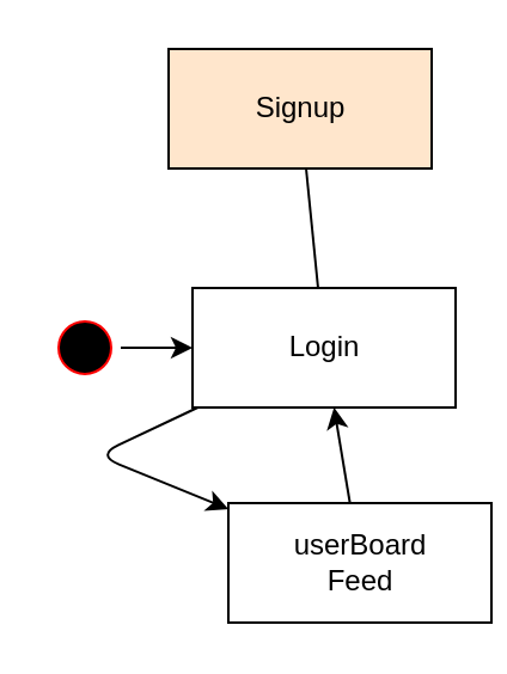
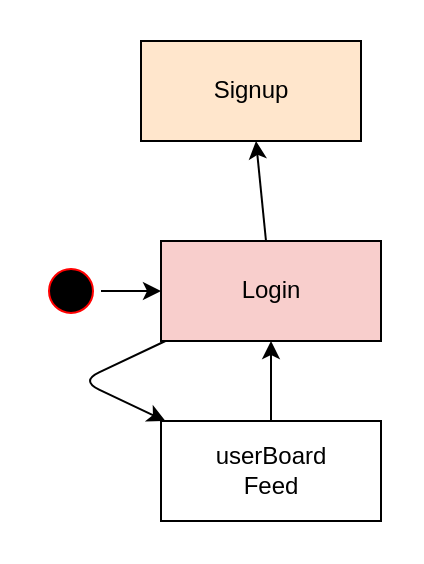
  <mxCell id="0" />
  <mxCell id="1" parent="0" />
  <mxCell id="2" style="edgeStyle=none;html=1;" edge="1" parent="1" source="3"><mxGeometry relative="1" as="geometry"><mxPoint x="80" y="145" as="targetPoint" /></mxGeometry></mxCell>
  <mxCell id="3" value="" style="ellipse;html=1;shape=startState;fillColor=#000000;strokeColor=#ff0000;" vertex="1" parent="1"><mxGeometry x="20" y="130" width="30" height="30" as="geometry" /></mxCell>
- <mxCell id="4" value="" style="edgeStyle=none;html=1;endArrow=none;" edge="1" parent="1" source="6" target="9"><mxGeometry relative="1" as="geometry" /></mxCell>
+ <mxCell id="4" value="" style="edgeStyle=none;html=1;" edge="1" parent="1" source="6" target="9"><mxGeometry relative="1" as="geometry" /></mxCell>
  <mxCell id="5" value="" style="edgeStyle=none;html=1;" edge="1" parent="1" source="6" target="8"><mxGeometry relative="1" as="geometry"><Array as="points"><mxPoint x="40" y="190" /></Array></mxGeometry></mxCell>
- <mxCell id="6" value="Login&lt;br&gt;" style="html=1;" vertex="1" parent="1"><mxGeometry x="80" y="120" width="110" height="50" as="geometry" /></mxCell>
+ <mxCell id="6" value="Login&lt;br&gt;" style="html=1;fillColor=#f8cecc;" vertex="1" parent="1"><mxGeometry x="80" y="120" width="110" height="50" as="geometry" /></mxCell>
  <mxCell id="7" value="" style="edgeStyle=none;html=1;" edge="1" parent="1" source="8" target="6"><mxGeometry relative="1" as="geometry" /></mxCell>
- <mxCell id="8" value="userBoard&lt;br&gt;Feed&lt;br&gt;" style="html=1;" vertex="1" parent="1"><mxGeometry x="95" y="210" width="110" height="50" as="geometry" /></mxCell>
+ <mxCell id="8" value="userBoard&lt;br&gt;Feed&lt;br&gt;" style="html=1;" vertex="1" parent="1"><mxGeometry x="80" y="210" width="110" height="50" as="geometry" /></mxCell>
  <mxCell id="9" value="Signup&lt;br&gt;" style="html=1;fillColor=#ffe6cc;" vertex="1" parent="1"><mxGeometry x="70" y="20" width="110" height="50" as="geometry" /></mxCell>
